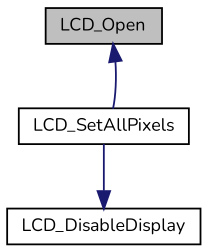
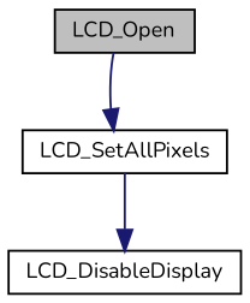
  digraph {
    fontname=Nunito
    rankdir=TB
    node [color=black fillcolor=white fontname=Nunito fontsize=10 shape=record style=filled]
    edge [color=midnightblue fontname=Nunito fontsize=10 labelfontname=Helvetica labelfontsize=10 style=solid]
    n1 [fillcolor=grey75 fontcolor=black height=0.2 label=LCD_Open width=0.4]
    n2 [height=0.2 label=LCD_SetAllPixels width=0.4]
    n3 [height=0.2 label=LCD_DisableDisplay width=0.4]
-   n2 -> n1
+   n1 -> n2
    n2 -> n3
  }
